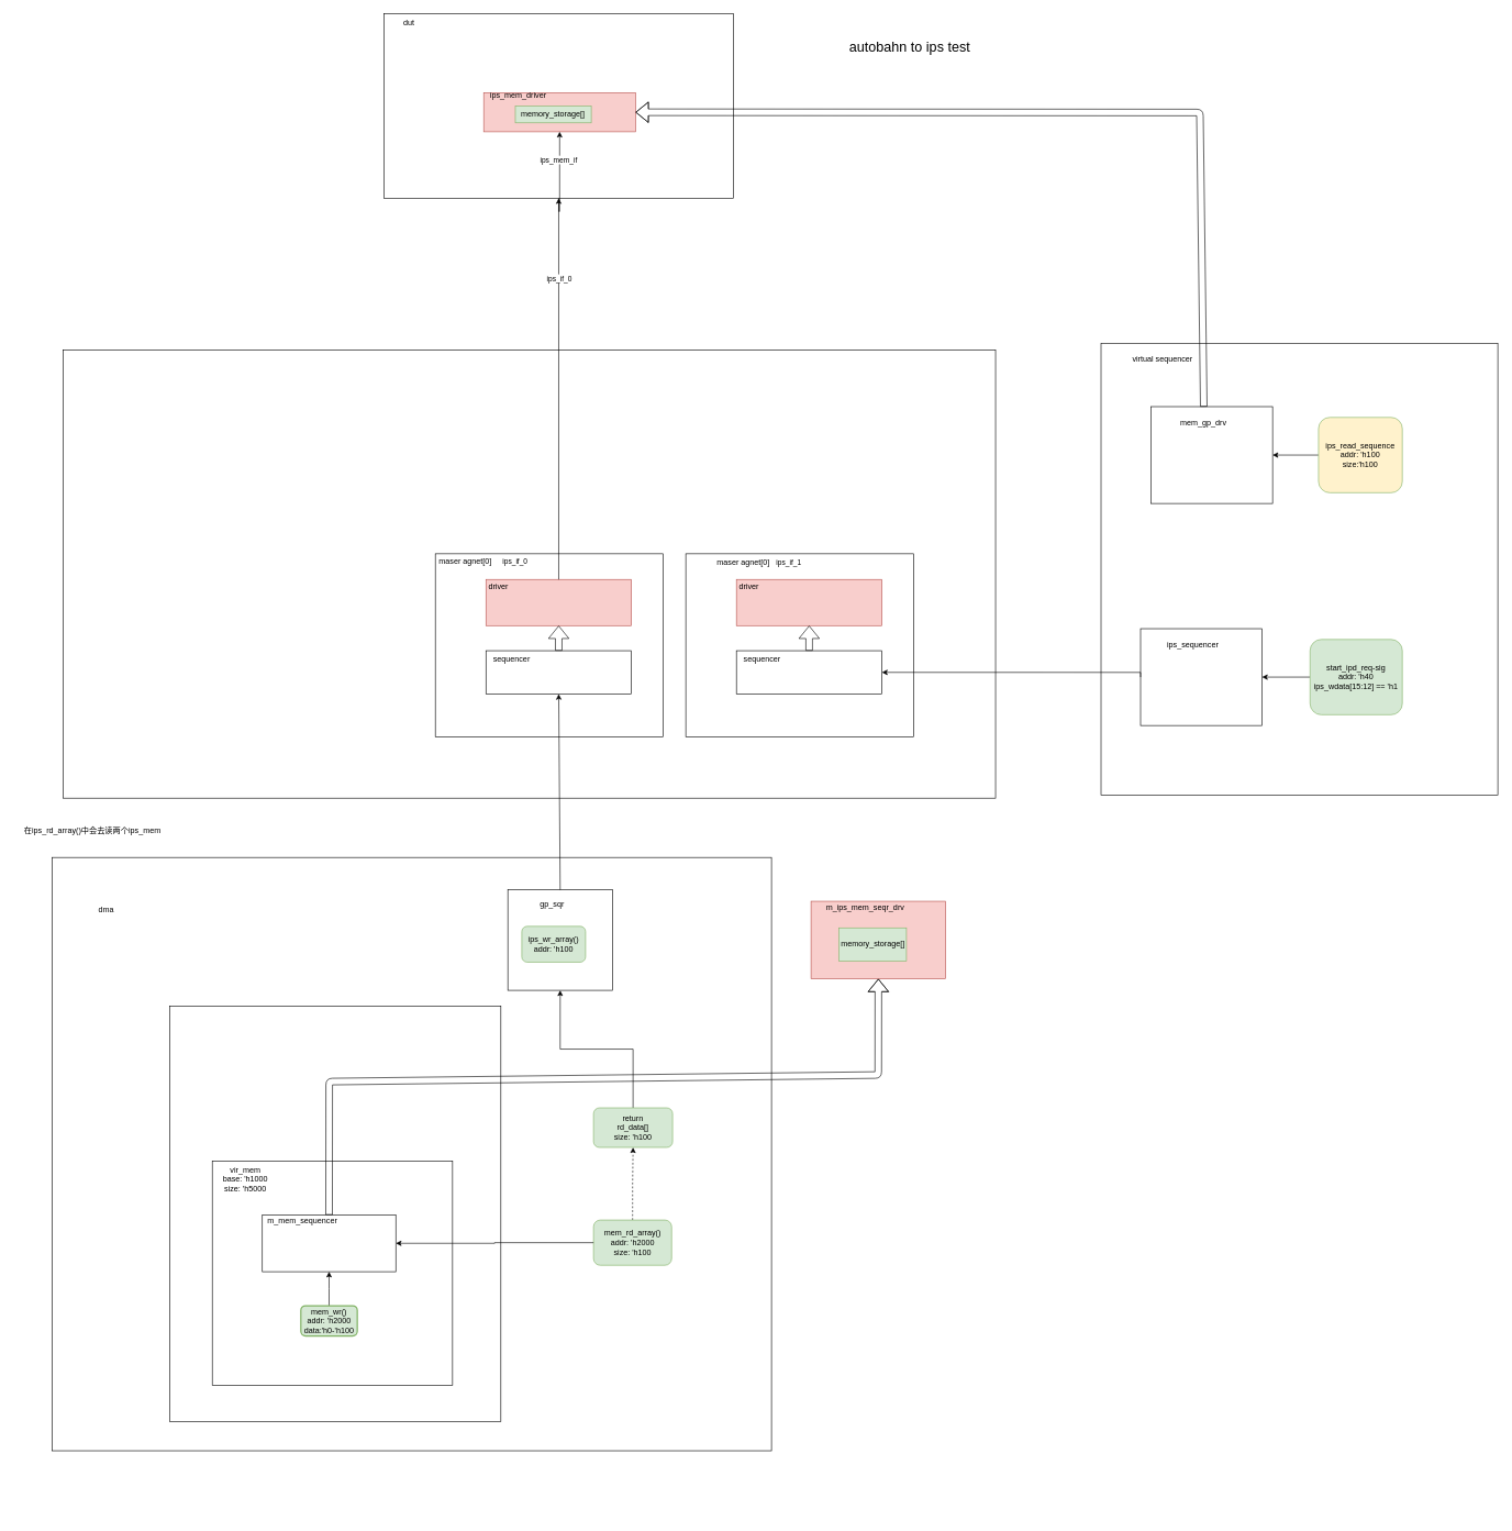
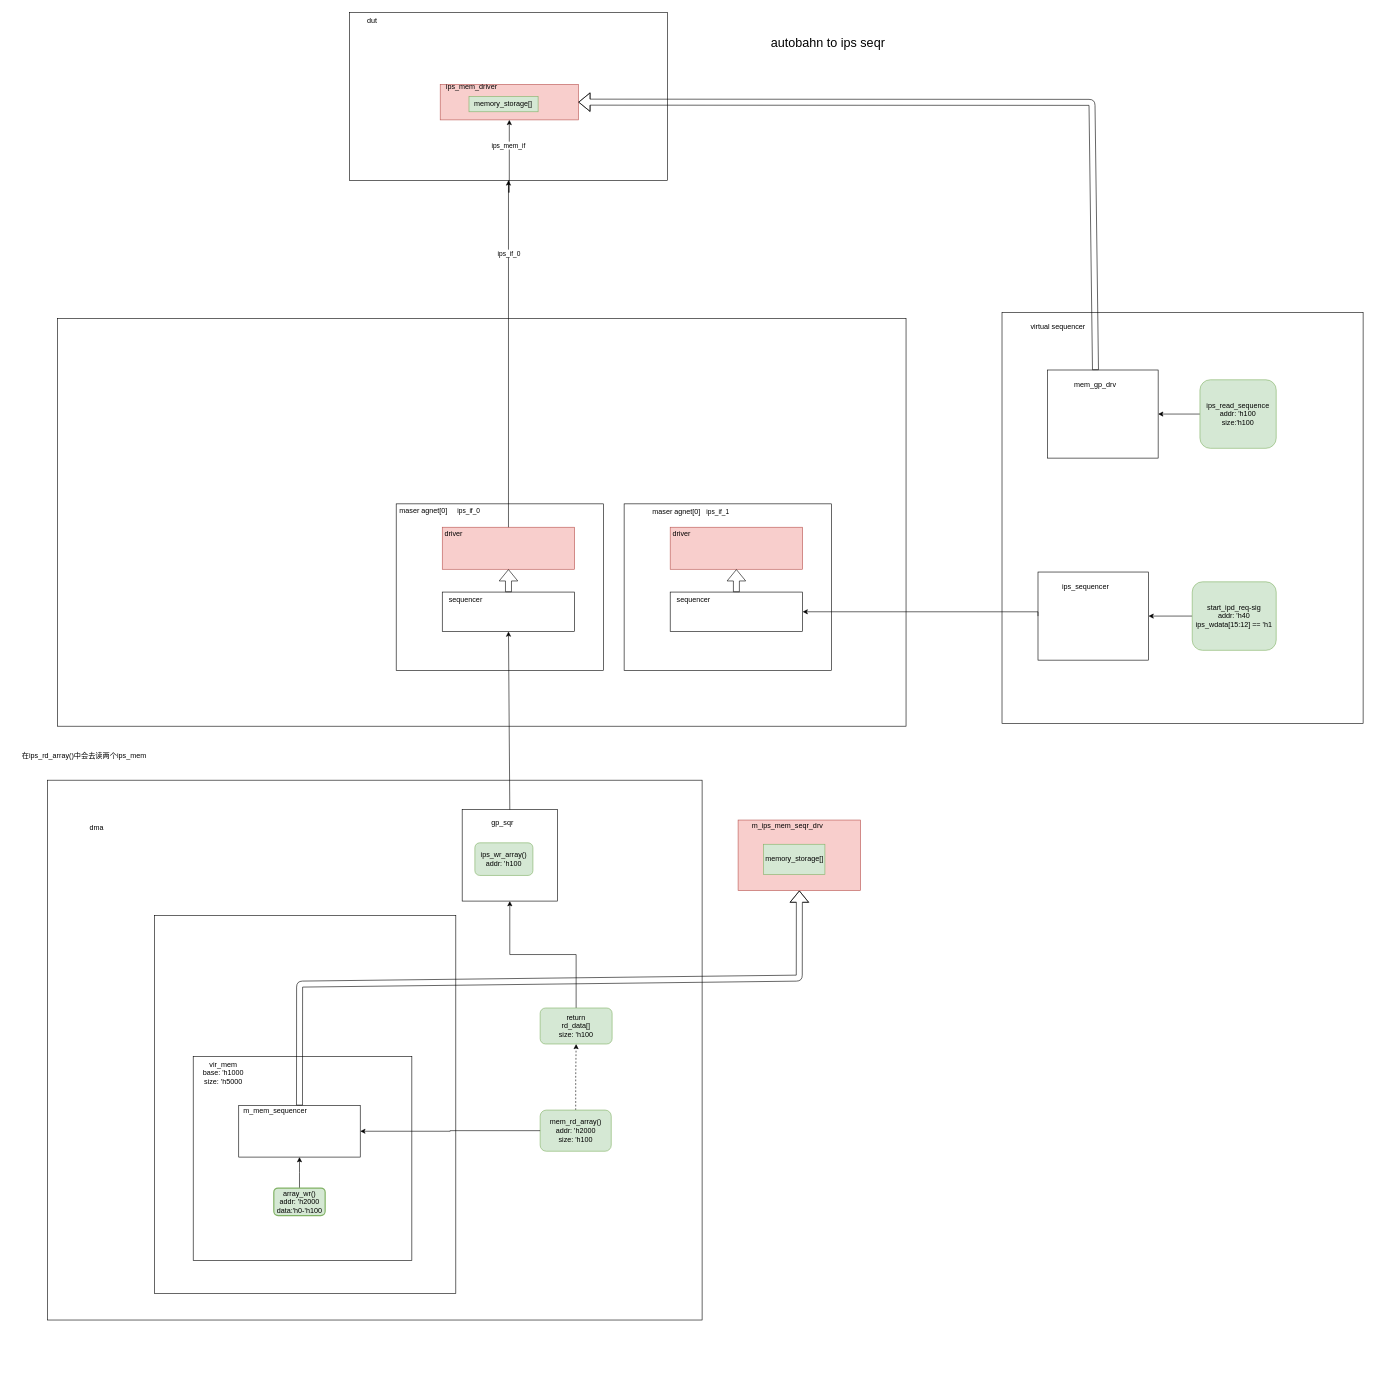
  <mxCell id="0" />
  <mxCell id="1" parent="0" />
- <mxCell id="2" value="&lt;font style=&quot;font-size: 21px&quot;&gt;autobahn to ips test&lt;/font&gt;" style="text;html=1;strokeColor=none;fillColor=none;align=center;verticalAlign=middle;whiteSpace=wrap;rounded=0;" vertex="1" parent="1"><mxGeometry x="1280" y="60" width="200" height="20" as="geometry" /></mxCell>
+ <mxCell id="2" value="&lt;font style=&quot;font-size: 21px&quot;&gt;autobahn to ips seqr&lt;/font&gt;" style="text;html=1;strokeColor=none;fillColor=none;align=center;verticalAlign=middle;whiteSpace=wrap;rounded=0;" vertex="1" parent="1"><mxGeometry x="1280" y="60" width="200" height="20" as="geometry" /></mxCell>
  <mxCell id="3" value="" style="group" vertex="1" connectable="0" parent="1"><mxGeometry x="100" y="1300" width="1070" height="1000" as="geometry" /></mxCell>
  <mxCell id="4" value="" style="group" vertex="1" connectable="0" parent="3"><mxGeometry width="1070" height="1000" as="geometry" /></mxCell>
  <mxCell id="5" value="dma" style="text;html=1;strokeColor=none;fillColor=none;align=center;verticalAlign=middle;whiteSpace=wrap;rounded=0;" vertex="1" parent="4"><mxGeometry width="146.198" height="184.314" as="geometry" /></mxCell>
  <mxCell id="6" value="" style="group" vertex="1" connectable="0" parent="4"><mxGeometry width="1070" height="1000" as="geometry" /></mxCell>
  <mxCell id="7" value="" style="rounded=0;whiteSpace=wrap;html=1;" vertex="1" parent="6"><mxGeometry x="-21.188" width="1091.188" height="900" as="geometry" /></mxCell>
  <mxCell id="8" style="edgeStyle=orthogonalEdgeStyle;rounded=0;orthogonalLoop=1;jettySize=auto;html=1;exitX=0.5;exitY=0;exitDx=0;exitDy=0;entryX=0.5;entryY=1;entryDx=0;entryDy=0;dashed=1;" edge="1" parent="6" source="9" target="28"><mxGeometry relative="1" as="geometry" /></mxCell>
  <mxCell id="9" value="mem_rd_array()&lt;br&gt;addr: 'h2000&lt;br&gt;size: 'h100" style="rounded=1;whiteSpace=wrap;html=1;fillColor=#d5e8d4;strokeColor=#82b366;" vertex="1" parent="6"><mxGeometry x="800.0" y="550.001" width="118.564" height="68.627" as="geometry" /></mxCell>
  <mxCell id="10" value="" style="group" vertex="1" connectable="0" parent="6"><mxGeometry x="105.941" y="225.49" width="553.487" height="630" as="geometry" /></mxCell>
  <mxCell id="11" value="" style="rounded=0;whiteSpace=wrap;html=1;" vertex="1" parent="10"><mxGeometry x="51.095" width="502.391" height="630" as="geometry" /></mxCell>
  <mxCell id="12" value="" style="group" vertex="1" connectable="0" parent="10"><mxGeometry x="190.67" y="39.213" width="204.364" height="117.647" as="geometry" /></mxCell>
  <mxCell id="13" value="" style="group" vertex="1" connectable="0" parent="12"><mxGeometry x="833.39" y="-198.24" width="204.364" height="117.647" as="geometry" /></mxCell>
  <mxCell id="14" value="" style="rounded=0;whiteSpace=wrap;html=1;fillColor=#f8cecc;strokeColor=#b85450;" vertex="1" parent="13"><mxGeometry width="204.364" height="117.647" as="geometry" /></mxCell>
  <mxCell id="15" value="m_ips_mem_seqr_drv" style="text;html=1;strokeColor=none;fillColor=none;align=center;verticalAlign=middle;whiteSpace=wrap;rounded=0;" vertex="1" parent="13"><mxGeometry x="63.591" width="37.157" height="18.1" as="geometry" /></mxCell>
  <mxCell id="16" value="memory_storage[]" style="rounded=0;whiteSpace=wrap;html=1;fillColor=#d5e8d4;strokeColor=#82b366;" vertex="1" parent="13"><mxGeometry x="42.576" y="40.336" width="102.182" height="50.42" as="geometry" /></mxCell>
  <mxCell id="17" value="" style="group" vertex="1" connectable="0" parent="10"><mxGeometry x="105.517" y="235.294" width="374.67" height="340" as="geometry" /></mxCell>
  <mxCell id="18" value="" style="rounded=0;whiteSpace=wrap;html=1;" vertex="1" parent="17"><mxGeometry x="10.128" width="364.542" height="340" as="geometry" /></mxCell>
  <mxCell id="19" value="vir_mem&lt;br&gt;base: 'h1000&lt;br&gt;size: 'h5000" style="text;html=1;strokeColor=none;fillColor=none;align=center;verticalAlign=middle;whiteSpace=wrap;rounded=0;" vertex="1" parent="17"><mxGeometry y="13.725" width="121.514" height="27.451" as="geometry" /></mxCell>
  <mxCell id="20" value="" style="group" vertex="1" connectable="0" parent="17"><mxGeometry x="86.073" y="81.395" width="202.524" height="86.183" as="geometry" /></mxCell>
  <mxCell id="21" value="" style="rounded=0;whiteSpace=wrap;html=1;" vertex="1" parent="20"><mxGeometry width="202.524" height="86.183" as="geometry" /></mxCell>
  <mxCell id="22" value="m_mem_sequencer" style="text;html=1;strokeColor=none;fillColor=none;align=center;verticalAlign=middle;whiteSpace=wrap;rounded=0;" vertex="1" parent="20"><mxGeometry x="40.505" width="40.505" height="19.152" as="geometry" /></mxCell>
  <mxCell id="23" style="edgeStyle=orthogonalEdgeStyle;rounded=0;orthogonalLoop=1;jettySize=auto;html=1;exitX=0.5;exitY=0;exitDx=0;exitDy=0;" edge="1" parent="17" source="24" target="21"><mxGeometry relative="1" as="geometry" /></mxCell>
- <mxCell id="24" value="mem_wr()&lt;br&gt;addr: 'h2000&lt;br&gt;data:'h0-'h100&lt;br&gt;" style="rounded=1;whiteSpace=wrap;html=1;absoluteArcSize=1;arcSize=14;strokeWidth=2;fillColor=#d5e8d4;strokeColor=#82b366;" vertex="1" parent="17"><mxGeometry x="144.524" y="219.211" width="85.612" height="45.817" as="geometry" /></mxCell>
+ <mxCell id="24" value="array_wr()&lt;br&gt;addr: 'h2000&lt;br&gt;data:'h0-'h100&lt;br&gt;" style="rounded=1;whiteSpace=wrap;html=1;absoluteArcSize=1;arcSize=14;strokeWidth=2;fillColor=#d5e8d4;strokeColor=#82b366;" vertex="1" parent="17"><mxGeometry x="144.524" y="219.211" width="85.612" height="45.817" as="geometry" /></mxCell>
  <mxCell id="25" value="" style="shape=flexArrow;endArrow=classic;html=1;entryX=0.5;entryY=1;entryDx=0;entryDy=0;exitX=0.5;exitY=0;exitDx=0;exitDy=0;" edge="1" parent="10" source="21" target="14"><mxGeometry width="50" height="50" relative="1" as="geometry"><mxPoint x="233.069" y="225.49" as="sourcePoint" /><mxPoint x="286.04" y="176.471" as="targetPoint" /><Array as="points"><mxPoint x="293.059" y="114.51" /><mxPoint x="1126.059" y="104.51" /></Array></mxGeometry></mxCell>
  <mxCell id="26" style="edgeStyle=orthogonalEdgeStyle;rounded=0;orthogonalLoop=1;jettySize=auto;html=1;exitX=0;exitY=0.5;exitDx=0;exitDy=0;entryX=1;entryY=0.5;entryDx=0;entryDy=0;" edge="1" parent="6" source="9" target="21"><mxGeometry relative="1" as="geometry" /></mxCell>
  <mxCell id="27" style="edgeStyle=orthogonalEdgeStyle;rounded=0;orthogonalLoop=1;jettySize=auto;html=1;exitX=0.5;exitY=0;exitDx=0;exitDy=0;entryX=0.5;entryY=1;entryDx=0;entryDy=0;" edge="1" parent="6" source="28" target="32"><mxGeometry relative="1" as="geometry" /></mxCell>
  <mxCell id="28" value="return&lt;br&gt;rd_data[]&lt;br&gt;size: 'h100" style="rounded=1;whiteSpace=wrap;html=1;fillColor=#d5e8d4;strokeColor=#82b366;" vertex="1" parent="6"><mxGeometry x="800" y="379.83" width="120" height="60" as="geometry" /></mxCell>
  <mxCell id="29" value="" style="group" vertex="1" connectable="0" parent="6"><mxGeometry x="426.839" y="49.015" width="261.848" height="330.82" as="geometry" /></mxCell>
  <mxCell id="30" value="" style="group" vertex="1" connectable="0" parent="29"><mxGeometry width="261.848" height="330.82" as="geometry" /></mxCell>
  <mxCell id="31" value="" style="group" vertex="1" connectable="0" parent="6"><mxGeometry x="669.997" y="49.015" width="158.869" height="152.539" as="geometry" /></mxCell>
  <mxCell id="32" value="" style="rounded=0;whiteSpace=wrap;html=1;" vertex="1" parent="31"><mxGeometry width="158.869" height="152.539" as="geometry" /></mxCell>
  <mxCell id="33" value="ips_wr_array()&lt;br&gt;addr: 'h100" style="rounded=1;whiteSpace=wrap;html=1;fillColor=#d5e8d4;strokeColor=#82b366;" vertex="1" parent="31"><mxGeometry x="21.188" y="55.431" width="96.756" height="54.392" as="geometry" /></mxCell>
  <mxCell id="34" value="gp_sqr" style="text;html=1;strokeColor=none;fillColor=none;align=center;verticalAlign=middle;whiteSpace=wrap;rounded=0;" vertex="1" parent="31"><mxGeometry x="50.872" y="6.101" width="32.738" height="31.674" as="geometry" /></mxCell>
  <mxCell id="35" value="dma" style="text;html=1;strokeColor=none;fillColor=none;align=center;verticalAlign=middle;whiteSpace=wrap;rounded=0;" vertex="1" parent="3"><mxGeometry y="13.165" width="121.832" height="131.653" as="geometry" /></mxCell>
  <mxCell id="36" value="" style="group" vertex="1" connectable="0" parent="1"><mxGeometry x="470" y="770" width="1040" height="440" as="geometry" /></mxCell>
  <mxCell id="37" value="" style="rounded=0;whiteSpace=wrap;html=1;" vertex="1" parent="36"><mxGeometry x="-374.4" y="-240" width="1414.4" height="680" as="geometry" /></mxCell>
  <mxCell id="38" value="" style="group" vertex="1" connectable="0" parent="36"><mxGeometry x="190" y="92.71" width="345.6" height="254.57" as="geometry" /></mxCell>
  <mxCell id="39" value="" style="rounded=0;whiteSpace=wrap;html=1;" vertex="1" parent="38"><mxGeometry y="-23.365" width="345.6" height="277.935" as="geometry" /></mxCell>
  <mxCell id="40" value="" style="rounded=0;whiteSpace=wrap;html=1;" vertex="1" parent="38"><mxGeometry x="76.8" y="123.678" width="220.8" height="65.737" as="geometry" /></mxCell>
  <mxCell id="41" value="sequencer" style="text;html=1;strokeColor=none;fillColor=none;align=center;verticalAlign=middle;whiteSpace=wrap;rounded=0;" vertex="1" parent="38"><mxGeometry x="97.2" y="123.675" width="38.4" height="24.245" as="geometry" /></mxCell>
  <mxCell id="42" value="" style="rounded=0;whiteSpace=wrap;html=1;fillColor=#f8cecc;strokeColor=#b85450;" vertex="1" parent="38"><mxGeometry x="76.8" y="15.577" width="220.8" height="70.095" as="geometry" /></mxCell>
  <mxCell id="43" value="driver" style="text;html=1;strokeColor=none;fillColor=none;align=center;verticalAlign=middle;whiteSpace=wrap;rounded=0;" vertex="1" parent="38"><mxGeometry x="76.8" y="15.58" width="38.4" height="24.245" as="geometry" /></mxCell>
  <mxCell id="44" value="" style="shape=flexArrow;endArrow=classic;html=1;exitX=0.5;exitY=0;exitDx=0;exitDy=0;entryX=0.5;entryY=1;entryDx=0;entryDy=0;" edge="1" parent="38" source="40" target="42"><mxGeometry width="50" height="50" relative="1" as="geometry"><mxPoint y="128.174" as="sourcePoint" /><mxPoint x="48" y="89.232" as="targetPoint" /></mxGeometry></mxCell>
  <mxCell id="45" value="maser agnet[0]&amp;nbsp; &amp;nbsp; &amp;nbsp;&lt;span style=&quot;font-size: 11px ; background-color: rgb(255 , 255 , 255)&quot;&gt;ips_if_0&lt;/span&gt;" style="text;html=1;strokeColor=none;fillColor=none;align=center;verticalAlign=middle;whiteSpace=wrap;rounded=0;" vertex="1" parent="38"><mxGeometry x="-4.05" y="-38.9" width="154.05" height="54.48" as="geometry" /></mxCell>
  <mxCell id="46" value="" style="group" vertex="1" connectable="0" parent="36"><mxGeometry x="570" y="92.71" width="345.6" height="254.57" as="geometry" /></mxCell>
  <mxCell id="47" value="" style="rounded=0;whiteSpace=wrap;html=1;" vertex="1" parent="46"><mxGeometry y="-23.365" width="345.6" height="277.935" as="geometry" /></mxCell>
  <mxCell id="48" value="" style="rounded=0;whiteSpace=wrap;html=1;" vertex="1" parent="46"><mxGeometry x="76.8" y="123.678" width="220.8" height="65.737" as="geometry" /></mxCell>
  <mxCell id="49" value="sequencer" style="text;html=1;strokeColor=none;fillColor=none;align=center;verticalAlign=middle;whiteSpace=wrap;rounded=0;" vertex="1" parent="46"><mxGeometry x="97.2" y="123.675" width="38.4" height="24.245" as="geometry" /></mxCell>
  <mxCell id="50" value="" style="rounded=0;whiteSpace=wrap;html=1;fillColor=#f8cecc;strokeColor=#b85450;" vertex="1" parent="46"><mxGeometry x="76.8" y="15.577" width="220.8" height="70.095" as="geometry" /></mxCell>
  <mxCell id="51" value="driver" style="text;html=1;strokeColor=none;fillColor=none;align=center;verticalAlign=middle;whiteSpace=wrap;rounded=0;" vertex="1" parent="46"><mxGeometry x="76.8" y="15.58" width="38.4" height="24.245" as="geometry" /></mxCell>
  <mxCell id="52" value="" style="shape=flexArrow;endArrow=classic;html=1;exitX=0.5;exitY=0;exitDx=0;exitDy=0;entryX=0.5;entryY=1;entryDx=0;entryDy=0;" edge="1" parent="46" source="48" target="50"><mxGeometry width="50" height="50" relative="1" as="geometry"><mxPoint y="128.174" as="sourcePoint" /><mxPoint x="48" y="89.232" as="targetPoint" /></mxGeometry></mxCell>
  <mxCell id="53" value="" style="endArrow=classic;html=1;exitX=0.5;exitY=0;exitDx=0;exitDy=0;entryX=0.5;entryY=1;entryDx=0;entryDy=0;" edge="1" parent="1" source="32" target="40"><mxGeometry width="50" height="50" relative="1" as="geometry"><mxPoint x="480" y="1260" as="sourcePoint" /><mxPoint x="530" y="1210" as="targetPoint" /></mxGeometry></mxCell>
  <mxCell id="54" value="" style="group" vertex="1" connectable="0" parent="1"><mxGeometry x="1670" y="520" width="602" height="685.43" as="geometry" /></mxCell>
  <mxCell id="55" value="" style="group" vertex="1" connectable="0" parent="54"><mxGeometry width="602" height="685.43" as="geometry" /></mxCell>
  <mxCell id="56" value="" style="rounded=0;whiteSpace=wrap;html=1;" vertex="1" parent="55"><mxGeometry width="602" height="685.43" as="geometry" /></mxCell>
  <mxCell id="57" value="virtual sequencer" style="text;html=1;strokeColor=none;fillColor=none;align=center;verticalAlign=middle;whiteSpace=wrap;rounded=0;" vertex="1" parent="55"><mxGeometry width="187.357" height="48.959" as="geometry" /></mxCell>
  <mxCell id="58" style="edgeStyle=orthogonalEdgeStyle;rounded=0;orthogonalLoop=1;jettySize=auto;html=1;exitX=0;exitY=0.5;exitDx=0;exitDy=0;entryX=1;entryY=0.5;entryDx=0;entryDy=0;" edge="1" parent="55" source="59" target="63"><mxGeometry relative="1" as="geometry" /></mxCell>
- <mxCell id="59" value="ips_read_sequence&lt;br&gt;addr: 'h100&lt;br&gt;size:'h100" style="rounded=1;whiteSpace=wrap;html=1;fillColor=#fff2cc;strokeColor=#82b366;" vertex="1" parent="55"><mxGeometry x="329.998" y="112.496" width="127.129" height="114.238" as="geometry" /></mxCell>
+ <mxCell id="59" value="ips_read_sequence&lt;br&gt;addr: 'h100&lt;br&gt;size:'h100" style="rounded=1;whiteSpace=wrap;html=1;fillColor=#d5e8d4;strokeColor=#82b366;" vertex="1" parent="55"><mxGeometry x="329.998" y="112.496" width="127.129" height="114.238" as="geometry" /></mxCell>
  <mxCell id="60" style="edgeStyle=orthogonalEdgeStyle;rounded=0;orthogonalLoop=1;jettySize=auto;html=1;exitX=0;exitY=0.5;exitDx=0;exitDy=0;entryX=1;entryY=0.5;entryDx=0;entryDy=0;" edge="1" parent="55" source="61" target="66"><mxGeometry relative="1" as="geometry" /></mxCell>
  <mxCell id="61" value="start_ipd_req-sig&lt;br&gt;addr: 'h40&lt;br&gt;ips_wdata[15:12] == 'h1" style="rounded=1;whiteSpace=wrap;html=1;fillColor=#d5e8d4;strokeColor=#82b366;" vertex="1" parent="55"><mxGeometry x="317.13" y="449.306" width="140" height="114.238" as="geometry" /></mxCell>
  <mxCell id="62" value="" style="group" vertex="1" connectable="0" parent="55"><mxGeometry x="76.004" y="96.178" width="184.286" height="146.878" as="geometry" /></mxCell>
  <mxCell id="63" value="" style="rounded=0;whiteSpace=wrap;html=1;" vertex="1" parent="62"><mxGeometry width="184.286" height="146.878" as="geometry" /></mxCell>
  <mxCell id="64" value="mem_gp_drv" style="text;html=1;strokeColor=none;fillColor=none;align=center;verticalAlign=middle;whiteSpace=wrap;rounded=0;" vertex="1" parent="62"><mxGeometry x="49.143" width="61.429" height="48.959" as="geometry" /></mxCell>
  <mxCell id="65" value="" style="group" vertex="1" connectable="0" parent="55"><mxGeometry x="60.004" y="432.988" width="184.286" height="146.878" as="geometry" /></mxCell>
  <mxCell id="66" value="" style="rounded=0;whiteSpace=wrap;html=1;" vertex="1" parent="65"><mxGeometry width="184.286" height="146.878" as="geometry" /></mxCell>
  <mxCell id="67" value="ips_sequencer" style="text;html=1;strokeColor=none;fillColor=none;align=center;verticalAlign=middle;whiteSpace=wrap;rounded=0;" vertex="1" parent="65"><mxGeometry x="49.143" width="61.429" height="48.959" as="geometry" /></mxCell>
  <mxCell id="68" value="在ips_rd_array()中会去读两个ips_mem" style="text;html=1;strokeColor=none;fillColor=none;align=center;verticalAlign=middle;whiteSpace=wrap;rounded=0;" vertex="1" parent="1"><mxGeometry x="20" y="1250" width="240" height="20" as="geometry" /></mxCell>
  <mxCell id="69" style="edgeStyle=orthogonalEdgeStyle;rounded=0;orthogonalLoop=1;jettySize=auto;html=1;exitX=0;exitY=0.5;exitDx=0;exitDy=0;entryX=1;entryY=0.5;entryDx=0;entryDy=0;" edge="1" parent="1" source="66" target="48"><mxGeometry relative="1" as="geometry"><Array as="points"><mxPoint x="1730" y="1019" /></Array></mxGeometry></mxCell>
  <mxCell id="70" value="" style="rounded=0;whiteSpace=wrap;html=1;" vertex="1" parent="1"><mxGeometry x="582.2" y="20" width="530" height="280" as="geometry" /></mxCell>
  <mxCell id="71" value="dut&lt;br&gt;" style="text;html=1;strokeColor=none;fillColor=none;align=center;verticalAlign=middle;whiteSpace=wrap;rounded=0;" vertex="1" parent="1"><mxGeometry x="600" y="25" width="40" height="20" as="geometry" /></mxCell>
  <mxCell id="72" value="" style="group" vertex="1" connectable="0" parent="1"><mxGeometry x="630" y="210.001" width="230.4" height="59.231" as="geometry" /></mxCell>
  <mxCell id="73" value="" style="group" vertex="1" connectable="0" parent="72"><mxGeometry x="103.38" y="-70" width="230.4" height="59.231" as="geometry" /></mxCell>
  <mxCell id="74" value="" style="rounded=0;whiteSpace=wrap;html=1;fillColor=#f8cecc;strokeColor=#b85450;" vertex="1" parent="73"><mxGeometry width="230.4" height="59.231" as="geometry" /></mxCell>
  <mxCell id="75" value="ips_mem_driver" style="text;html=1;strokeColor=none;fillColor=none;align=center;verticalAlign=middle;whiteSpace=wrap;rounded=0;" vertex="1" parent="73"><mxGeometry x="31.418" width="41.891" height="9.112" as="geometry" /></mxCell>
  <mxCell id="76" value="memory_storage[]" style="rounded=0;whiteSpace=wrap;html=1;fillColor=#d5e8d4;strokeColor=#82b366;" vertex="1" parent="73"><mxGeometry x="48.0" y="20.308" width="115.2" height="25.385" as="geometry" /></mxCell>
  <mxCell id="77" style="edgeStyle=orthogonalEdgeStyle;rounded=0;orthogonalLoop=1;jettySize=auto;html=1;exitX=0.5;exitY=0;exitDx=0;exitDy=0;" edge="1" parent="1" source="42" target="70"><mxGeometry relative="1" as="geometry" /></mxCell>
  <mxCell id="78" value="ips_if_0" style="edgeLabel;html=1;align=center;verticalAlign=middle;resizable=0;points=[];" vertex="1" connectable="0" parent="77"><mxGeometry x="0.582" y="-5" relative="1" as="geometry"><mxPoint x="-5.18" as="offset" /></mxGeometry></mxCell>
  <mxCell id="79" style="edgeStyle=orthogonalEdgeStyle;rounded=0;orthogonalLoop=1;jettySize=auto;html=1;exitX=0.5;exitY=1;exitDx=0;exitDy=0;" edge="1" parent="1" source="70" target="74"><mxGeometry relative="1" as="geometry" /></mxCell>
  <mxCell id="80" value="ips_mem_if" style="edgeLabel;html=1;align=center;verticalAlign=middle;resizable=0;points=[];" vertex="1" connectable="0" parent="79"><mxGeometry x="0.396" y="2" relative="1" as="geometry"><mxPoint y="-1" as="offset" /></mxGeometry></mxCell>
  <mxCell id="81" value="maser agnet[0]&amp;nbsp; &amp;nbsp;&lt;span style=&quot;font-size: 11px ; background-color: rgb(255 , 255 , 255)&quot;&gt;ips_if_1&lt;/span&gt;" style="text;html=1;strokeColor=none;fillColor=none;align=center;verticalAlign=middle;whiteSpace=wrap;rounded=0;" vertex="1" parent="1"><mxGeometry x="1043.2" y="842.71" width="216.8" height="20" as="geometry" /></mxCell>
  <mxCell id="82" value="" style="shape=flexArrow;endArrow=classic;html=1;entryX=1;entryY=0.5;entryDx=0;entryDy=0;exitX=0.5;exitY=0;exitDx=0;exitDy=0;" edge="1" parent="1" source="64" target="74"><mxGeometry width="50" height="50" relative="1" as="geometry"><mxPoint x="1270" y="270" as="sourcePoint" /><mxPoint x="1320" y="220" as="targetPoint" /><Array as="points"><mxPoint x="1820" y="170" /></Array></mxGeometry></mxCell>
